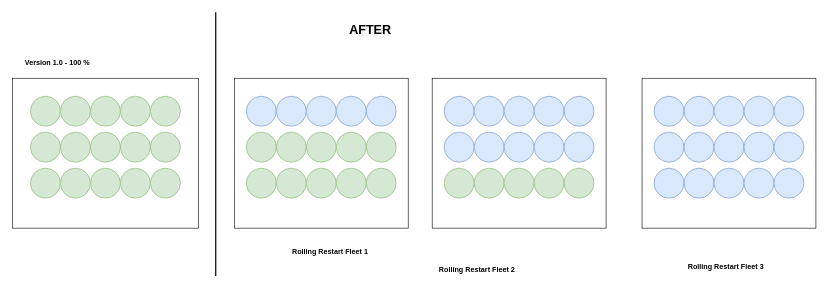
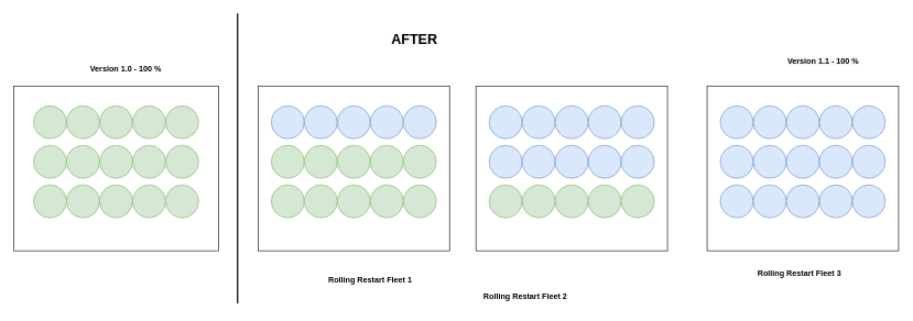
  <mxCell id="0" />
  <mxCell id="1" parent="0" />
  <mxCell id="2" value="" style="rounded=0;whiteSpace=wrap;html=1;" vertex="1" parent="1"><mxGeometry x="20" y="130" width="310" height="250" as="geometry" /></mxCell>
  <mxCell id="3" value="" style="rounded=0;whiteSpace=wrap;html=1;" vertex="1" parent="1"><mxGeometry x="390" y="130" width="290" height="250" as="geometry" /></mxCell>
  <mxCell id="4" value="" style="ellipse;whiteSpace=wrap;html=1;aspect=fixed;fillColor=#d5e8d4;strokeColor=#82b366;" vertex="1" parent="1"><mxGeometry x="50" y="160" width="50" height="50" as="geometry" /></mxCell>
  <mxCell id="5" value="" style="ellipse;whiteSpace=wrap;html=1;aspect=fixed;fillColor=#d5e8d4;strokeColor=#82b366;" vertex="1" parent="1"><mxGeometry x="100" y="160" width="50" height="50" as="geometry" /></mxCell>
  <mxCell id="6" value="" style="ellipse;whiteSpace=wrap;html=1;aspect=fixed;fillColor=#d5e8d4;strokeColor=#82b366;" vertex="1" parent="1"><mxGeometry x="150" y="160" width="50" height="50" as="geometry" /></mxCell>
  <mxCell id="7" value="" style="ellipse;whiteSpace=wrap;html=1;aspect=fixed;fillColor=#d5e8d4;strokeColor=#82b366;" vertex="1" parent="1"><mxGeometry x="200" y="160" width="50" height="50" as="geometry" /></mxCell>
  <mxCell id="8" value="" style="ellipse;whiteSpace=wrap;html=1;aspect=fixed;fillColor=#d5e8d4;strokeColor=#82b366;" vertex="1" parent="1"><mxGeometry x="250" y="160" width="50" height="50" as="geometry" /></mxCell>
  <mxCell id="9" value="" style="ellipse;whiteSpace=wrap;html=1;aspect=fixed;fillColor=#d5e8d4;strokeColor=#82b366;" vertex="1" parent="1"><mxGeometry x="50" y="220" width="50" height="50" as="geometry" /></mxCell>
  <mxCell id="10" value="" style="ellipse;whiteSpace=wrap;html=1;aspect=fixed;fillColor=#d5e8d4;strokeColor=#82b366;" vertex="1" parent="1"><mxGeometry x="100" y="220" width="50" height="50" as="geometry" /></mxCell>
  <mxCell id="11" value="" style="ellipse;whiteSpace=wrap;html=1;aspect=fixed;fillColor=#d5e8d4;strokeColor=#82b366;" vertex="1" parent="1"><mxGeometry x="150" y="220" width="50" height="50" as="geometry" /></mxCell>
  <mxCell id="12" value="" style="ellipse;whiteSpace=wrap;html=1;aspect=fixed;fillColor=#d5e8d4;strokeColor=#82b366;" vertex="1" parent="1"><mxGeometry x="200" y="220" width="50" height="50" as="geometry" /></mxCell>
  <mxCell id="13" value="" style="ellipse;whiteSpace=wrap;html=1;aspect=fixed;fillColor=#d5e8d4;strokeColor=#82b366;" vertex="1" parent="1"><mxGeometry x="250" y="220" width="50" height="50" as="geometry" /></mxCell>
  <mxCell id="14" value="" style="ellipse;whiteSpace=wrap;html=1;aspect=fixed;fillColor=#d5e8d4;strokeColor=#82b366;" vertex="1" parent="1"><mxGeometry x="50" y="280" width="50" height="50" as="geometry" /></mxCell>
  <mxCell id="15" value="" style="ellipse;whiteSpace=wrap;html=1;aspect=fixed;fillColor=#d5e8d4;strokeColor=#82b366;" vertex="1" parent="1"><mxGeometry x="100" y="280" width="50" height="50" as="geometry" /></mxCell>
  <mxCell id="16" value="" style="ellipse;whiteSpace=wrap;html=1;aspect=fixed;fillColor=#d5e8d4;strokeColor=#82b366;" vertex="1" parent="1"><mxGeometry x="150" y="280" width="50" height="50" as="geometry" /></mxCell>
  <mxCell id="17" value="" style="ellipse;whiteSpace=wrap;html=1;aspect=fixed;fillColor=#d5e8d4;strokeColor=#82b366;" vertex="1" parent="1"><mxGeometry x="200" y="280" width="50" height="50" as="geometry" /></mxCell>
  <mxCell id="18" value="" style="ellipse;whiteSpace=wrap;html=1;aspect=fixed;fillColor=#d5e8d4;strokeColor=#82b366;" vertex="1" parent="1"><mxGeometry x="250" y="280" width="50" height="50" as="geometry" /></mxCell>
  <mxCell id="19" value="" style="ellipse;whiteSpace=wrap;html=1;aspect=fixed;fillColor=#dae8fc;strokeColor=#6c8ebf;" vertex="1" parent="1"><mxGeometry x="410" y="160" width="50" height="50" as="geometry" /></mxCell>
  <mxCell id="20" value="" style="ellipse;whiteSpace=wrap;html=1;aspect=fixed;fillColor=#dae8fc;strokeColor=#6c8ebf;" vertex="1" parent="1"><mxGeometry x="460" y="160" width="50" height="50" as="geometry" /></mxCell>
  <mxCell id="21" value="" style="ellipse;whiteSpace=wrap;html=1;aspect=fixed;fillColor=#dae8fc;strokeColor=#6c8ebf;" vertex="1" parent="1"><mxGeometry x="510" y="160" width="50" height="50" as="geometry" /></mxCell>
  <mxCell id="22" value="" style="ellipse;whiteSpace=wrap;html=1;aspect=fixed;fillColor=#dae8fc;strokeColor=#6c8ebf;" vertex="1" parent="1"><mxGeometry x="560" y="160" width="50" height="50" as="geometry" /></mxCell>
  <mxCell id="23" value="" style="ellipse;whiteSpace=wrap;html=1;aspect=fixed;fillColor=#dae8fc;strokeColor=#6c8ebf;" vertex="1" parent="1"><mxGeometry x="610" y="160" width="50" height="50" as="geometry" /></mxCell>
  <mxCell id="24" value="" style="ellipse;whiteSpace=wrap;html=1;aspect=fixed;fillColor=#d5e8d4;strokeColor=#82b366;" vertex="1" parent="1"><mxGeometry x="410" y="220" width="50" height="50" as="geometry" /></mxCell>
  <mxCell id="25" value="" style="ellipse;whiteSpace=wrap;html=1;aspect=fixed;fillColor=#d5e8d4;strokeColor=#82b366;" vertex="1" parent="1"><mxGeometry x="460" y="220" width="50" height="50" as="geometry" /></mxCell>
  <mxCell id="26" value="" style="ellipse;whiteSpace=wrap;html=1;aspect=fixed;fillColor=#d5e8d4;strokeColor=#82b366;" vertex="1" parent="1"><mxGeometry x="510" y="220" width="50" height="50" as="geometry" /></mxCell>
  <mxCell id="27" value="" style="ellipse;whiteSpace=wrap;html=1;aspect=fixed;fillColor=#d5e8d4;strokeColor=#82b366;" vertex="1" parent="1"><mxGeometry x="560" y="220" width="50" height="50" as="geometry" /></mxCell>
  <mxCell id="28" value="" style="ellipse;whiteSpace=wrap;html=1;aspect=fixed;fillColor=#d5e8d4;strokeColor=#82b366;" vertex="1" parent="1"><mxGeometry x="610" y="220" width="50" height="50" as="geometry" /></mxCell>
  <mxCell id="29" value="" style="ellipse;whiteSpace=wrap;html=1;aspect=fixed;fillColor=#d5e8d4;strokeColor=#82b366;" vertex="1" parent="1"><mxGeometry x="410" y="280" width="50" height="50" as="geometry" /></mxCell>
  <mxCell id="30" value="" style="ellipse;whiteSpace=wrap;html=1;aspect=fixed;fillColor=#d5e8d4;strokeColor=#82b366;" vertex="1" parent="1"><mxGeometry x="460" y="280" width="50" height="50" as="geometry" /></mxCell>
  <mxCell id="31" value="" style="ellipse;whiteSpace=wrap;html=1;aspect=fixed;fillColor=#d5e8d4;strokeColor=#82b366;" vertex="1" parent="1"><mxGeometry x="510" y="280" width="50" height="50" as="geometry" /></mxCell>
  <mxCell id="32" value="" style="ellipse;whiteSpace=wrap;html=1;aspect=fixed;fillColor=#d5e8d4;strokeColor=#82b366;" vertex="1" parent="1"><mxGeometry x="560" y="280" width="50" height="50" as="geometry" /></mxCell>
  <mxCell id="33" value="" style="ellipse;whiteSpace=wrap;html=1;aspect=fixed;fillColor=#d5e8d4;strokeColor=#82b366;" vertex="1" parent="1"><mxGeometry x="610" y="280" width="50" height="50" as="geometry" /></mxCell>
  <mxCell id="34" value="" style="ellipse;whiteSpace=wrap;html=1;aspect=fixed;fillColor=#dae8fc;strokeColor=#6c8ebf;" vertex="1" parent="1"><mxGeometry x="740" y="160" width="50" height="50" as="geometry" /></mxCell>
  <mxCell id="35" value="" style="ellipse;whiteSpace=wrap;html=1;aspect=fixed;fillColor=#dae8fc;strokeColor=#6c8ebf;" vertex="1" parent="1"><mxGeometry x="790" y="160" width="50" height="50" as="geometry" /></mxCell>
  <mxCell id="36" value="" style="ellipse;whiteSpace=wrap;html=1;aspect=fixed;fillColor=#dae8fc;strokeColor=#6c8ebf;" vertex="1" parent="1"><mxGeometry x="840" y="160" width="50" height="50" as="geometry" /></mxCell>
  <mxCell id="37" value="" style="ellipse;whiteSpace=wrap;html=1;aspect=fixed;fillColor=#dae8fc;strokeColor=#6c8ebf;" vertex="1" parent="1"><mxGeometry x="890" y="160" width="50" height="50" as="geometry" /></mxCell>
  <mxCell id="38" value="" style="ellipse;whiteSpace=wrap;html=1;aspect=fixed;fillColor=#dae8fc;strokeColor=#6c8ebf;" vertex="1" parent="1"><mxGeometry x="940" y="160" width="50" height="50" as="geometry" /></mxCell>
  <mxCell id="39" value="" style="ellipse;whiteSpace=wrap;html=1;aspect=fixed;fillColor=#dae8fc;strokeColor=#6c8ebf;" vertex="1" parent="1"><mxGeometry x="740" y="220" width="50" height="50" as="geometry" /></mxCell>
  <mxCell id="40" value="" style="ellipse;whiteSpace=wrap;html=1;aspect=fixed;fillColor=#dae8fc;strokeColor=#6c8ebf;" vertex="1" parent="1"><mxGeometry x="790" y="220" width="50" height="50" as="geometry" /></mxCell>
  <mxCell id="41" value="" style="ellipse;whiteSpace=wrap;html=1;aspect=fixed;fillColor=#dae8fc;strokeColor=#6c8ebf;" vertex="1" parent="1"><mxGeometry x="840" y="220" width="50" height="50" as="geometry" /></mxCell>
  <mxCell id="42" value="" style="ellipse;whiteSpace=wrap;html=1;aspect=fixed;fillColor=#dae8fc;strokeColor=#6c8ebf;" vertex="1" parent="1"><mxGeometry x="890" y="220" width="50" height="50" as="geometry" /></mxCell>
  <mxCell id="43" value="" style="ellipse;whiteSpace=wrap;html=1;aspect=fixed;fillColor=#dae8fc;strokeColor=#6c8ebf;" vertex="1" parent="1"><mxGeometry x="940" y="220" width="50" height="50" as="geometry" /></mxCell>
  <mxCell id="44" value="" style="ellipse;whiteSpace=wrap;html=1;aspect=fixed;fillColor=#d5e8d4;strokeColor=#82b366;" vertex="1" parent="1"><mxGeometry x="740" y="280" width="50" height="50" as="geometry" /></mxCell>
  <mxCell id="45" value="" style="ellipse;whiteSpace=wrap;html=1;aspect=fixed;fillColor=#d5e8d4;strokeColor=#82b366;" vertex="1" parent="1"><mxGeometry x="790" y="280" width="50" height="50" as="geometry" /></mxCell>
  <mxCell id="46" value="" style="ellipse;whiteSpace=wrap;html=1;aspect=fixed;fillColor=#d5e8d4;strokeColor=#82b366;" vertex="1" parent="1"><mxGeometry x="840" y="280" width="50" height="50" as="geometry" /></mxCell>
  <mxCell id="47" value="" style="ellipse;whiteSpace=wrap;html=1;aspect=fixed;fillColor=#d5e8d4;strokeColor=#82b366;" vertex="1" parent="1"><mxGeometry x="890" y="280" width="50" height="50" as="geometry" /></mxCell>
  <mxCell id="48" value="" style="ellipse;whiteSpace=wrap;html=1;aspect=fixed;fillColor=#d5e8d4;strokeColor=#82b366;" vertex="1" parent="1"><mxGeometry x="940" y="280" width="50" height="50" as="geometry" /></mxCell>
- <mxCell id="49" value="&lt;b&gt;Rolling Restart Fleet 1&lt;/b&gt;" style="text;html=1;strokeColor=none;fillColor=none;align=center;verticalAlign=middle;whiteSpace=wrap;rounded=0;" vertex="1" parent="1"><mxGeometry x="480" y="405" width="140" height="30" as="geometry" /></mxCell>
+ <mxCell id="49" value="&lt;b&gt;Rolling Restart Fleet 1&lt;/b&gt;" style="text;html=1;strokeColor=none;fillColor=none;align=center;verticalAlign=middle;whiteSpace=wrap;rounded=0;" vertex="1" parent="1"><mxGeometry x="490" y="410" width="140" height="30" as="geometry" /></mxCell>
  <mxCell id="50" value="" style="line;strokeWidth=2;direction=south;html=1;fillColor=none;" vertex="1" parent="1"><mxGeometry x="354" width="10" height="440" as="geometry" y="20" /></mxCell>
- <mxCell id="51" value="&lt;b style=&quot;color: rgb(0 , 0 , 0) ; font-family: &amp;#34;helvetica&amp;#34; ; font-style: normal ; letter-spacing: normal ; text-align: center ; text-indent: 0px ; text-transform: none ; word-spacing: 0px ; background-color: rgb(248 , 249 , 250)&quot;&gt;&lt;font style=&quot;font-size: 21px&quot;&gt;AFTER&lt;/font&gt;&lt;/b&gt;" style="text;whiteSpace=wrap;html=1;" vertex="1" parent="1"><mxGeometry x="580" y="30" width="90" height="30" as="geometry" /></mxCell>
+ <mxCell id="51" value="&lt;b style=&quot;color: rgb(0 , 0 , 0) ; font-family: &amp;#34;helvetica&amp;#34; ; font-style: normal ; letter-spacing: normal ; text-align: center ; text-indent: 0px ; text-transform: none ; word-spacing: 0px ; background-color: rgb(248 , 249 , 250)&quot;&gt;&lt;font style=&quot;font-size: 21px&quot;&gt;AFTER&lt;/font&gt;&lt;/b&gt;" style="text;whiteSpace=wrap;html=1;" vertex="1" parent="1"><mxGeometry x="590" y="40" width="90" height="30" as="geometry" /></mxCell>
  <mxCell id="52" value="" style="ellipse;whiteSpace=wrap;html=1;aspect=fixed;fillColor=#dae8fc;strokeColor=#6c8ebf;" vertex="1" parent="1"><mxGeometry x="1090" y="160" width="50" height="50" as="geometry" /></mxCell>
  <mxCell id="53" value="" style="ellipse;whiteSpace=wrap;html=1;aspect=fixed;fillColor=#dae8fc;strokeColor=#6c8ebf;" vertex="1" parent="1"><mxGeometry x="1140" y="160" width="50" height="50" as="geometry" /></mxCell>
  <mxCell id="54" value="" style="ellipse;whiteSpace=wrap;html=1;aspect=fixed;fillColor=#dae8fc;strokeColor=#6c8ebf;" vertex="1" parent="1"><mxGeometry x="1190" y="160" width="50" height="50" as="geometry" /></mxCell>
  <mxCell id="55" value="" style="ellipse;whiteSpace=wrap;html=1;aspect=fixed;fillColor=#dae8fc;strokeColor=#6c8ebf;" vertex="1" parent="1"><mxGeometry x="1240" y="160" width="50" height="50" as="geometry" /></mxCell>
  <mxCell id="56" value="" style="ellipse;whiteSpace=wrap;html=1;aspect=fixed;fillColor=#dae8fc;strokeColor=#6c8ebf;" vertex="1" parent="1"><mxGeometry x="1290" y="160" width="50" height="50" as="geometry" /></mxCell>
  <mxCell id="57" value="" style="ellipse;whiteSpace=wrap;html=1;aspect=fixed;fillColor=#dae8fc;strokeColor=#6c8ebf;" vertex="1" parent="1"><mxGeometry x="1090" y="220" width="50" height="50" as="geometry" /></mxCell>
  <mxCell id="58" value="" style="ellipse;whiteSpace=wrap;html=1;aspect=fixed;fillColor=#dae8fc;strokeColor=#6c8ebf;" vertex="1" parent="1"><mxGeometry x="1140" y="220" width="50" height="50" as="geometry" /></mxCell>
  <mxCell id="59" value="" style="ellipse;whiteSpace=wrap;html=1;aspect=fixed;fillColor=#dae8fc;strokeColor=#6c8ebf;" vertex="1" parent="1"><mxGeometry x="1190" y="220" width="50" height="50" as="geometry" /></mxCell>
  <mxCell id="60" value="" style="ellipse;whiteSpace=wrap;html=1;aspect=fixed;fillColor=#dae8fc;strokeColor=#6c8ebf;" vertex="1" parent="1"><mxGeometry x="1240" y="220" width="50" height="50" as="geometry" /></mxCell>
  <mxCell id="61" value="" style="ellipse;whiteSpace=wrap;html=1;aspect=fixed;fillColor=#dae8fc;strokeColor=#6c8ebf;" vertex="1" parent="1"><mxGeometry x="1290" y="220" width="50" height="50" as="geometry" /></mxCell>
  <mxCell id="62" value="" style="ellipse;whiteSpace=wrap;html=1;aspect=fixed;fillColor=#dae8fc;strokeColor=#6c8ebf;" vertex="1" parent="1"><mxGeometry x="1090" y="280" width="50" height="50" as="geometry" /></mxCell>
  <mxCell id="63" value="" style="ellipse;whiteSpace=wrap;html=1;aspect=fixed;fillColor=#dae8fc;strokeColor=#6c8ebf;" vertex="1" parent="1"><mxGeometry x="1140" y="280" width="50" height="50" as="geometry" /></mxCell>
  <mxCell id="64" value="" style="ellipse;whiteSpace=wrap;html=1;aspect=fixed;fillColor=#dae8fc;strokeColor=#6c8ebf;" vertex="1" parent="1"><mxGeometry x="1190" y="280" width="50" height="50" as="geometry" /></mxCell>
  <mxCell id="65" value="" style="ellipse;whiteSpace=wrap;html=1;aspect=fixed;fillColor=#dae8fc;strokeColor=#6c8ebf;" vertex="1" parent="1"><mxGeometry x="1240" y="280" width="50" height="50" as="geometry" /></mxCell>
  <mxCell id="66" value="" style="ellipse;whiteSpace=wrap;html=1;aspect=fixed;fillColor=#dae8fc;strokeColor=#6c8ebf;" vertex="1" parent="1"><mxGeometry x="1290" y="280" width="50" height="50" as="geometry" /></mxCell>
  <mxCell id="67" value="" style="rounded=0;whiteSpace=wrap;html=1;fillColor=none;" vertex="1" parent="1"><mxGeometry x="1070" y="130" width="290" height="250" as="geometry" /></mxCell>
  <mxCell id="68" value="" style="rounded=0;whiteSpace=wrap;html=1;fillColor=none;" vertex="1" parent="1"><mxGeometry x="720" y="130" width="290" height="250" as="geometry" /></mxCell>
  <mxCell id="69" value="&lt;b&gt;Rolling Restart Fleet 2&lt;/b&gt;" style="text;html=1;strokeColor=none;fillColor=none;align=center;verticalAlign=middle;whiteSpace=wrap;rounded=0;" vertex="1" parent="1"><mxGeometry x="725" y="435" width="140" height="30" as="geometry" /></mxCell>
- <mxCell id="70" value="&lt;b&gt;Rolling Restart Fleet 3&lt;/b&gt;" style="text;html=1;strokeColor=none;fillColor=none;align=center;verticalAlign=middle;whiteSpace=wrap;rounded=0;" vertex="1" parent="1"><mxGeometry x="1140" y="430" width="140" height="30" as="geometry" /></mxCell>
- <mxCell id="71" value="&lt;b style=&quot;font-family: &amp;#34;helvetica&amp;#34;&quot;&gt;Version 1.0 - 100 %&lt;/b&gt;" style="text;html=1;strokeColor=none;fillColor=none;align=center;verticalAlign=middle;whiteSpace=wrap;rounded=0;" vertex="1" parent="1"><mxGeometry x="35" y="90" width="120" height="30" as="geometry" /></mxCell>
+ <mxCell id="70" value="&lt;b&gt;Rolling Restart Fleet 3&lt;/b&gt;" style="text;html=1;strokeColor=none;fillColor=none;align=center;verticalAlign=middle;whiteSpace=wrap;rounded=0;" vertex="1" parent="1"><mxGeometry x="1140" y="400" width="140" height="30" as="geometry" /></mxCell>
+ <mxCell id="71" value="&lt;b style=&quot;font-family: &amp;#34;helvetica&amp;#34;&quot;&gt;Version 1.0 - 100 %&lt;/b&gt;" style="text;html=1;strokeColor=none;fillColor=none;align=center;verticalAlign=middle;whiteSpace=wrap;rounded=0;" vertex="1" parent="1"><mxGeometry x="130" y="90" width="120" height="30" as="geometry" /></mxCell>
+ <mxCell id="72" value="&lt;b style=&quot;color: rgb(0 , 0 , 0) ; font-family: &amp;#34;helvetica&amp;#34; ; font-size: 12px ; font-style: normal ; letter-spacing: normal ; text-align: center ; text-indent: 0px ; text-transform: none ; word-spacing: 0px ; background-color: rgb(248 , 249 , 250)&quot;&gt;Version 1.1 - 100 %&lt;/b&gt;" style="text;whiteSpace=wrap;html=1;fontSize=21;" vertex="1" parent="1"><mxGeometry x="1190" y="70" width="120" height="40" as="geometry" /></mxCell>
